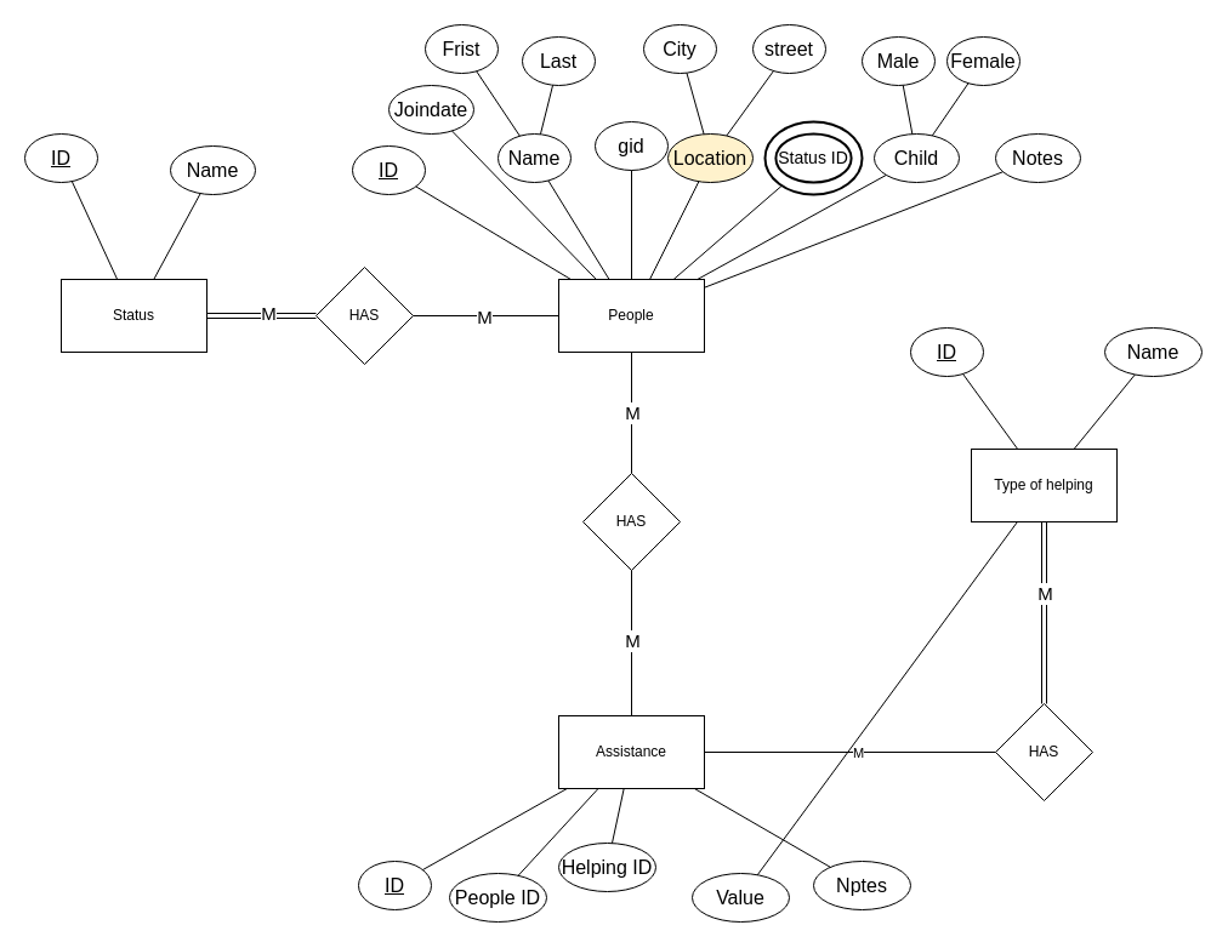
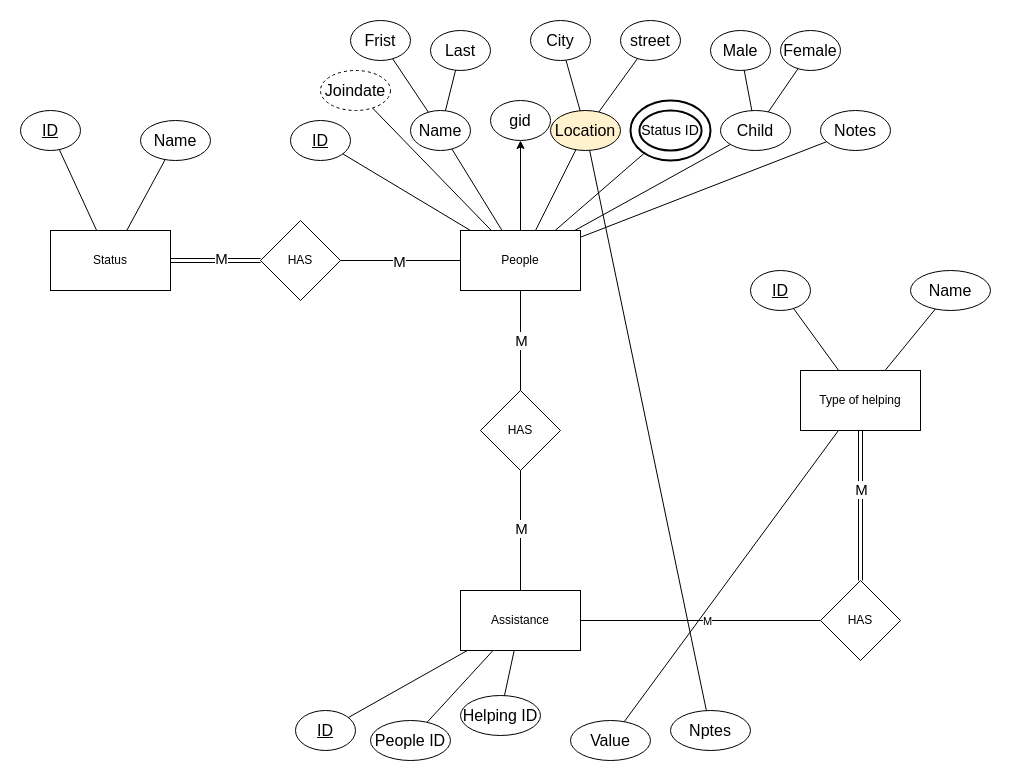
  <mxCell id="0" />
  <mxCell id="1" parent="0" />
  <mxCell id="2" value="People" style="rounded=0;whiteSpace=wrap;html=1;" parent="1" vertex="1"><mxGeometry x="460" y="230" width="120" height="60" as="geometry" /></mxCell>
  <mxCell id="3" value="&lt;font style=&quot;font-size: 16px;&quot;&gt;&lt;u&gt;ID&lt;/u&gt;&lt;/font&gt;" style="ellipse;whiteSpace=wrap;html=1;" parent="1" vertex="1"><mxGeometry x="290" y="120" width="60" height="40" as="geometry" /></mxCell>
  <mxCell id="4" value="&lt;font style=&quot;font-size: 16px;&quot;&gt;Name&lt;/font&gt;" style="ellipse;whiteSpace=wrap;html=1;" parent="1" vertex="1"><mxGeometry x="410" y="110" width="60" height="40" as="geometry" /></mxCell>
  <mxCell id="5" value="&lt;font style=&quot;font-size: 16px;&quot;&gt;Last&lt;/font&gt;" style="ellipse;whiteSpace=wrap;html=1;" parent="1" vertex="1"><mxGeometry x="430" y="30" width="60" height="40" as="geometry" /></mxCell>
  <mxCell id="6" value="&lt;font style=&quot;font-size: 16px;&quot;&gt;Frist&lt;/font&gt;" style="ellipse;whiteSpace=wrap;html=1;" parent="1" vertex="1"><mxGeometry x="350" y="20" width="60" height="40" as="geometry" /></mxCell>
  <mxCell id="7" value="&lt;font style=&quot;font-size: 16px;&quot;&gt;gid&lt;/font&gt;" style="ellipse;whiteSpace=wrap;html=1;" parent="1" vertex="1"><mxGeometry x="490" y="100" width="60" height="40" as="geometry" /></mxCell>
  <mxCell id="8" value="&lt;font style=&quot;font-size: 16px;&quot;&gt;Location&lt;/font&gt;" style="ellipse;whiteSpace=wrap;html=1;fillColor=#fff2cc;" parent="1" vertex="1"><mxGeometry x="550" y="110" width="70" height="40" as="geometry" /></mxCell>
  <mxCell id="9" value="&lt;font style=&quot;font-size: 16px;&quot;&gt;City&lt;/font&gt;" style="ellipse;whiteSpace=wrap;html=1;" parent="1" vertex="1"><mxGeometry x="530" y="20" width="60" height="40" as="geometry" /></mxCell>
  <mxCell id="10" value="&lt;font style=&quot;font-size: 16px;&quot;&gt;street&lt;/font&gt;" style="ellipse;whiteSpace=wrap;html=1;" parent="1" vertex="1"><mxGeometry x="620" y="20" width="60" height="40" as="geometry" /></mxCell>
  <mxCell id="11" value="&lt;span style=&quot;font-size: 16px;&quot;&gt;Child&lt;/span&gt;" style="ellipse;whiteSpace=wrap;html=1;" parent="1" vertex="1"><mxGeometry x="720" y="110" width="70" height="40" as="geometry" /></mxCell>
  <mxCell id="12" value="&lt;font style=&quot;font-size: 16px;&quot;&gt;Male&lt;/font&gt;" style="ellipse;whiteSpace=wrap;html=1;" parent="1" vertex="1"><mxGeometry x="710" y="30" width="60" height="40" as="geometry" /></mxCell>
  <mxCell id="13" value="&lt;font style=&quot;font-size: 16px;&quot;&gt;Female&lt;/font&gt;" style="ellipse;whiteSpace=wrap;html=1;" parent="1" vertex="1"><mxGeometry x="780" y="30" width="60" height="40" as="geometry" /></mxCell>
  <mxCell id="14" value="&lt;font style=&quot;font-size: 16px;&quot;&gt;Notes&lt;/font&gt;" style="ellipse;whiteSpace=wrap;html=1;" parent="1" vertex="1"><mxGeometry x="820" y="110" width="70" height="40" as="geometry" /></mxCell>
- <mxCell id="15" value="&lt;font style=&quot;font-size: 16px;&quot;&gt;Joindate&lt;/font&gt;" style="ellipse;whiteSpace=wrap;html=1;" parent="1" vertex="1"><mxGeometry x="320" y="70" width="70" height="40" as="geometry" /></mxCell>
+ <mxCell id="15" value="&lt;font style=&quot;font-size: 16px;&quot;&gt;Joindate&lt;/font&gt;" style="ellipse;whiteSpace=wrap;html=1;dashed=1;" parent="1" vertex="1"><mxGeometry x="320" y="70" width="70" height="40" as="geometry" /></mxCell>
  <mxCell id="16" value="" style="endArrow=none;html=1;rounded=0;" parent="1" source="2" target="3" edge="1"><mxGeometry width="50" height="50" relative="1" as="geometry"><mxPoint x="460" y="440" as="sourcePoint" /><mxPoint x="510" y="390" as="targetPoint" /></mxGeometry></mxCell>
  <mxCell id="17" value="" style="endArrow=none;html=1;rounded=0;" parent="1" source="2" target="4" edge="1"><mxGeometry width="50" height="50" relative="1" as="geometry"><mxPoint x="488" y="240" as="sourcePoint" /><mxPoint x="370" y="155" as="targetPoint" /></mxGeometry></mxCell>
- <mxCell id="18" value="" style="endArrow=none;html=1;rounded=0;" parent="1" source="2" target="7" edge="1"><mxGeometry width="50" height="50" relative="1" as="geometry"><mxPoint x="512" y="240" as="sourcePoint" /><mxPoint x="461" y="159" as="targetPoint" /></mxGeometry></mxCell>
+ <mxCell id="18" value="" style="endArrow=classic;html=1;rounded=0;" parent="1" source="2" target="7" edge="1"><mxGeometry width="50" height="50" relative="1" as="geometry"><mxPoint x="512" y="240" as="sourcePoint" /><mxPoint x="461" y="159" as="targetPoint" /></mxGeometry></mxCell>
  <mxCell id="19" value="" style="endArrow=none;html=1;rounded=0;" parent="1" source="2" target="8" edge="1"><mxGeometry width="50" height="50" relative="1" as="geometry"><mxPoint x="532" y="240" as="sourcePoint" /><mxPoint x="538" y="160" as="targetPoint" /></mxGeometry></mxCell>
  <mxCell id="20" value="" style="endArrow=none;html=1;rounded=0;" parent="1" source="2" target="57" edge="1"><mxGeometry width="50" height="50" relative="1" as="geometry"><mxPoint x="554" y="240" as="sourcePoint" /><mxPoint x="620" y="158" as="targetPoint" /></mxGeometry></mxCell>
  <mxCell id="21" value="" style="endArrow=none;html=1;rounded=0;" parent="1" source="2" target="11" edge="1"><mxGeometry width="50" height="50" relative="1" as="geometry"><mxPoint x="590" y="267" as="sourcePoint" /><mxPoint x="670" y="262" as="targetPoint" /></mxGeometry></mxCell>
  <mxCell id="22" value="" style="endArrow=none;html=1;rounded=0;" parent="1" source="2" target="14" edge="1"><mxGeometry width="50" height="50" relative="1" as="geometry"><mxPoint x="590" y="242" as="sourcePoint" /><mxPoint x="778" y="153" as="targetPoint" /></mxGeometry></mxCell>
  <mxCell id="23" value="" style="endArrow=none;html=1;rounded=0;" parent="1" source="2" target="15" edge="1"><mxGeometry width="50" height="50" relative="1" as="geometry"><mxPoint x="470" y="270" as="sourcePoint" /><mxPoint x="400" y="270" as="targetPoint" /></mxGeometry></mxCell>
  <mxCell id="24" value="" style="endArrow=none;html=1;rounded=0;" parent="1" source="4" target="6" edge="1"><mxGeometry width="50" height="50" relative="1" as="geometry"><mxPoint x="562" y="240" as="sourcePoint" /><mxPoint x="511" y="159" as="targetPoint" /></mxGeometry></mxCell>
  <mxCell id="25" value="" style="endArrow=none;html=1;rounded=0;" parent="1" source="4" target="5" edge="1"><mxGeometry width="50" height="50" relative="1" as="geometry"><mxPoint x="487" y="122" as="sourcePoint" /><mxPoint x="453" y="78" as="targetPoint" /></mxGeometry></mxCell>
  <mxCell id="26" value="" style="endArrow=none;html=1;rounded=0;" parent="1" source="8" target="9" edge="1"><mxGeometry width="50" height="50" relative="1" as="geometry"><mxPoint x="507" y="121" as="sourcePoint" /><mxPoint x="523" y="79" as="targetPoint" /></mxGeometry></mxCell>
  <mxCell id="27" value="" style="endArrow=none;html=1;rounded=0;" parent="1" source="8" target="10" edge="1"><mxGeometry width="50" height="50" relative="1" as="geometry"><mxPoint x="679" y="120" as="sourcePoint" /><mxPoint x="666" y="80" as="targetPoint" /></mxGeometry></mxCell>
  <mxCell id="28" value="" style="endArrow=none;html=1;rounded=0;" parent="1" source="11" target="12" edge="1"><mxGeometry width="50" height="50" relative="1" as="geometry"><mxPoint x="700" y="122" as="sourcePoint" /><mxPoint x="736" y="78" as="targetPoint" /></mxGeometry></mxCell>
  <mxCell id="29" value="" style="endArrow=none;html=1;rounded=0;" parent="1" source="11" target="13" edge="1"><mxGeometry width="50" height="50" relative="1" as="geometry"><mxPoint x="849" y="120" as="sourcePoint" /><mxPoint x="836" y="80" as="targetPoint" /></mxGeometry></mxCell>
  <mxCell id="30" value="Assistance" style="rounded=0;whiteSpace=wrap;html=1;" parent="1" vertex="1"><mxGeometry x="460" y="590" width="120" height="60" as="geometry" /></mxCell>
  <mxCell id="31" value="&lt;font style=&quot;font-size: 16px;&quot;&gt;&lt;u&gt;ID&lt;/u&gt;&lt;/font&gt;" style="ellipse;whiteSpace=wrap;html=1;" parent="1" vertex="1"><mxGeometry x="295" y="710" width="60" height="40" as="geometry" /></mxCell>
  <mxCell id="32" value="" style="endArrow=none;html=1;rounded=0;" parent="1" source="31" target="30" edge="1"><mxGeometry width="50" height="50" relative="1" as="geometry"><mxPoint x="360" y="700" as="sourcePoint" /><mxPoint x="410" y="650" as="targetPoint" /></mxGeometry></mxCell>
  <mxCell id="33" value="&lt;span style=&quot;font-size: 16px;&quot;&gt;People ID&lt;/span&gt;" style="ellipse;whiteSpace=wrap;html=1;" parent="1" vertex="1"><mxGeometry x="370" y="720" width="80" height="40" as="geometry" /></mxCell>
  <mxCell id="34" value="&lt;span style=&quot;font-size: 16px;&quot;&gt;Helping ID&lt;/span&gt;" style="ellipse;whiteSpace=wrap;html=1;" parent="1" vertex="1"><mxGeometry x="460" y="695" width="80" height="40" as="geometry" /></mxCell>
  <mxCell id="35" value="&lt;span style=&quot;font-size: 16px;&quot;&gt;Value&lt;/span&gt;" style="ellipse;whiteSpace=wrap;html=1;" parent="1" vertex="1"><mxGeometry x="570" y="720" width="80" height="40" as="geometry" /></mxCell>
  <mxCell id="36" value="&lt;span style=&quot;font-size: 16px;&quot;&gt;Nptes&lt;/span&gt;" style="ellipse;whiteSpace=wrap;html=1;" parent="1" vertex="1"><mxGeometry x="670" y="710" width="80" height="40" as="geometry" /></mxCell>
  <mxCell id="37" value="" style="endArrow=none;html=1;rounded=0;" parent="1" source="33" target="30" edge="1"><mxGeometry width="50" height="50" relative="1" as="geometry"><mxPoint x="382" y="726" as="sourcePoint" /><mxPoint x="491" y="660" as="targetPoint" /></mxGeometry></mxCell>
  <mxCell id="38" value="" style="endArrow=none;html=1;rounded=0;" parent="1" source="34" target="30" edge="1"><mxGeometry width="50" height="50" relative="1" as="geometry"><mxPoint x="482" y="721" as="sourcePoint" /><mxPoint x="521" y="660" as="targetPoint" /></mxGeometry></mxCell>
  <mxCell id="39" value="" style="endArrow=none;html=1;rounded=0;" parent="1" source="35" target="46" edge="1"><mxGeometry width="50" height="50" relative="1" as="geometry"><mxPoint x="573" y="720" as="sourcePoint" /><mxPoint x="551" y="660" as="targetPoint" /></mxGeometry></mxCell>
- <mxCell id="40" value="" style="endArrow=none;html=1;rounded=0;" parent="1" source="36" target="30" edge="1"><mxGeometry width="50" height="50" relative="1" as="geometry"><mxPoint x="667" y="723" as="sourcePoint" /><mxPoint x="581" y="660" as="targetPoint" /></mxGeometry></mxCell>
+ <mxCell id="40" value="" style="endArrow=none;html=1;rounded=0;" parent="1" source="36" target="8" edge="1"><mxGeometry width="50" height="50" relative="1" as="geometry"><mxPoint x="667" y="723" as="sourcePoint" /><mxPoint x="581" y="660" as="targetPoint" /></mxGeometry></mxCell>
  <mxCell id="41" value="HAS" style="rhombus;whiteSpace=wrap;html=1;" parent="1" vertex="1"><mxGeometry x="480" y="390" width="80" height="80" as="geometry" /></mxCell>
  <mxCell id="42" value="" style="endArrow=none;html=1;rounded=0;" parent="1" source="41" target="2" edge="1"><mxGeometry width="50" height="50" relative="1" as="geometry"><mxPoint x="550" y="390" as="sourcePoint" /><mxPoint x="600" y="340" as="targetPoint" /></mxGeometry></mxCell>
  <mxCell id="43" value="&lt;font style=&quot;font-size: 15px;&quot;&gt;M&lt;/font&gt;" style="edgeLabel;html=1;align=center;verticalAlign=middle;resizable=0;points=[];" parent="42" vertex="1" connectable="0"><mxGeometry x="0.02" y="-3" relative="1" as="geometry"><mxPoint x="-3" as="offset" /></mxGeometry></mxCell>
  <mxCell id="44" value="" style="endArrow=none;html=1;rounded=0;" parent="1" source="30" target="41" edge="1"><mxGeometry width="50" height="50" relative="1" as="geometry"><mxPoint x="290" y="460" as="sourcePoint" /><mxPoint x="340" y="410" as="targetPoint" /></mxGeometry></mxCell>
  <mxCell id="45" value="&lt;font style=&quot;font-size: 15px;&quot;&gt;M&lt;/font&gt;" style="edgeLabel;html=1;align=center;verticalAlign=middle;resizable=0;points=[];" parent="44" vertex="1" connectable="0"><mxGeometry x="0.05" y="3" relative="1" as="geometry"><mxPoint x="3" as="offset" /></mxGeometry></mxCell>
  <mxCell id="46" value="Type of helping" style="rounded=0;whiteSpace=wrap;html=1;" parent="1" vertex="1"><mxGeometry x="800" y="370" width="120" height="60" as="geometry" /></mxCell>
  <mxCell id="47" value="&lt;span style=&quot;font-size: 16px;&quot;&gt;Name&lt;/span&gt;" style="ellipse;whiteSpace=wrap;html=1;" parent="1" vertex="1"><mxGeometry x="910" y="270" width="80" height="40" as="geometry" /></mxCell>
  <mxCell id="48" value="&lt;font style=&quot;font-size: 16px;&quot;&gt;&lt;u&gt;ID&lt;/u&gt;&lt;/font&gt;" style="ellipse;whiteSpace=wrap;html=1;" parent="1" vertex="1"><mxGeometry x="750" y="270" width="60" height="40" as="geometry" /></mxCell>
  <mxCell id="49" value="" style="endArrow=none;html=1;rounded=0;" parent="1" source="46" target="48" edge="1"><mxGeometry width="50" height="50" relative="1" as="geometry"><mxPoint x="710" y="470" as="sourcePoint" /><mxPoint x="760" y="420" as="targetPoint" /></mxGeometry></mxCell>
  <mxCell id="50" value="" style="endArrow=none;html=1;rounded=0;" parent="1" source="46" target="47" edge="1"><mxGeometry width="50" height="50" relative="1" as="geometry"><mxPoint x="848" y="380" as="sourcePoint" /><mxPoint x="803" y="318" as="targetPoint" /></mxGeometry></mxCell>
  <mxCell id="51" value="HAS" style="rhombus;whiteSpace=wrap;html=1;" parent="1" vertex="1"><mxGeometry x="820" y="580" width="80" height="80" as="geometry" /></mxCell>
  <mxCell id="52" value="" style="endArrow=none;html=1;rounded=0;shape=link;" parent="1" source="46" target="51" edge="1"><mxGeometry width="50" height="50" relative="1" as="geometry"><mxPoint x="848" y="380" as="sourcePoint" /><mxPoint x="803" y="318" as="targetPoint" /></mxGeometry></mxCell>
  <mxCell id="53" value="&lt;font style=&quot;font-size: 15px;&quot;&gt;M&lt;/font&gt;" style="edgeLabel;html=1;align=center;verticalAlign=middle;resizable=0;points=[];" parent="52" vertex="1" connectable="0"><mxGeometry x="-0.227" y="2" relative="1" as="geometry"><mxPoint x="-2" as="offset" /></mxGeometry></mxCell>
  <mxCell id="54" value="" style="endArrow=none;html=1;rounded=0;" parent="1" source="51" target="30" edge="1"><mxGeometry width="50" height="50" relative="1" as="geometry"><mxPoint x="831" y="440" as="sourcePoint" /><mxPoint x="763" y="493" as="targetPoint" /></mxGeometry></mxCell>
  <mxCell id="55" value="M" style="edgeLabel;html=1;align=center;verticalAlign=middle;resizable=0;points=[];" parent="54" vertex="1" connectable="0"><mxGeometry x="-0.048" relative="1" as="geometry"><mxPoint as="offset" /></mxGeometry></mxCell>
  <mxCell id="56" value="" style="group" parent="1" vertex="1" connectable="0"><mxGeometry x="630" y="100" width="80" height="60" as="geometry" /></mxCell>
  <mxCell id="57" value="" style="ellipse;whiteSpace=wrap;html=1;strokeColor=default;strokeWidth=2;shadow=0;fillColor=none;" parent="56" vertex="1"><mxGeometry width="80" height="60" as="geometry" /></mxCell>
  <mxCell id="58" value="&lt;font style=&quot;font-size: 14px;&quot;&gt;Status ID&lt;/font&gt;" style="ellipse;whiteSpace=wrap;html=1;strokeColor=default;strokeWidth=2;shadow=0;" parent="56" vertex="1"><mxGeometry x="8.889" y="10.0" width="62.222" height="40.0" as="geometry" /></mxCell>
  <mxCell id="59" value="Status" style="rounded=0;whiteSpace=wrap;html=1;" parent="1" vertex="1"><mxGeometry x="50" y="230" width="120" height="60" as="geometry" /></mxCell>
  <mxCell id="60" value="&lt;font style=&quot;font-size: 16px;&quot;&gt;&lt;u&gt;ID&lt;/u&gt;&lt;/font&gt;" style="ellipse;whiteSpace=wrap;html=1;" parent="1" vertex="1"><mxGeometry x="20" y="110" width="60" height="40" as="geometry" /></mxCell>
  <mxCell id="61" value="&lt;font style=&quot;font-size: 16px;&quot;&gt;Name&lt;/font&gt;" style="ellipse;whiteSpace=wrap;html=1;" parent="1" vertex="1"><mxGeometry x="140" y="120" width="70" height="40" as="geometry" /></mxCell>
  <mxCell id="62" value="" style="endArrow=none;html=1;rounded=0;" parent="1" source="59" target="61" edge="1"><mxGeometry width="50" height="50" relative="1" as="geometry"><mxPoint x="370" y="50" as="sourcePoint" /><mxPoint x="270" y="50" as="targetPoint" /></mxGeometry></mxCell>
  <mxCell id="63" value="" style="endArrow=none;html=1;rounded=0;" parent="1" source="59" target="60" edge="1"><mxGeometry width="50" height="50" relative="1" as="geometry"><mxPoint x="151" y="220" as="sourcePoint" /><mxPoint x="178" y="150" as="targetPoint" /></mxGeometry></mxCell>
  <mxCell id="64" value="HAS" style="rhombus;whiteSpace=wrap;html=1;" parent="1" vertex="1"><mxGeometry x="260" y="220" width="80" height="80" as="geometry" /></mxCell>
  <mxCell id="65" value="" style="endArrow=none;html=1;rounded=0;" parent="1" source="64" target="2" edge="1"><mxGeometry width="50" height="50" relative="1" as="geometry"><mxPoint x="410" y="400" as="sourcePoint" /><mxPoint x="380" y="300" as="targetPoint" /></mxGeometry></mxCell>
  <mxCell id="66" value="&lt;font style=&quot;font-size: 15px;&quot;&gt;M&lt;/font&gt;" style="edgeLabel;html=1;align=center;verticalAlign=middle;resizable=0;points=[];" parent="65" vertex="1" connectable="0"><mxGeometry x="0.02" y="-3" relative="1" as="geometry"><mxPoint x="-3" y="-3" as="offset" /></mxGeometry></mxCell>
  <mxCell id="67" value="" style="endArrow=none;html=1;rounded=0;shape=link;" parent="1" source="59" target="64" edge="1"><mxGeometry width="50" height="50" relative="1" as="geometry"><mxPoint x="380" y="600" as="sourcePoint" /><mxPoint x="200" y="420" as="targetPoint" /></mxGeometry></mxCell>
  <mxCell id="68" value="&lt;font style=&quot;font-size: 15px;&quot;&gt;M&lt;/font&gt;" style="edgeLabel;html=1;align=center;verticalAlign=middle;resizable=0;points=[];" parent="67" vertex="1" connectable="0"><mxGeometry x="0.05" y="3" relative="1" as="geometry"><mxPoint x="3" as="offset" /></mxGeometry></mxCell>
